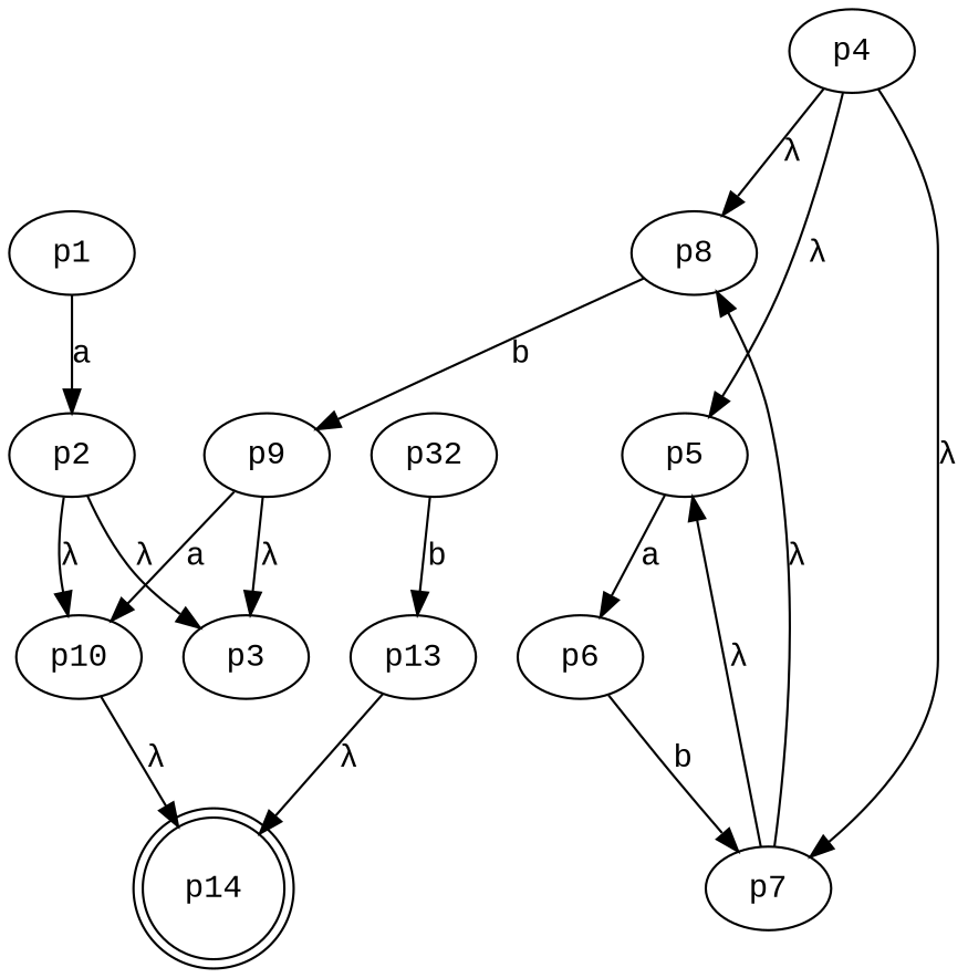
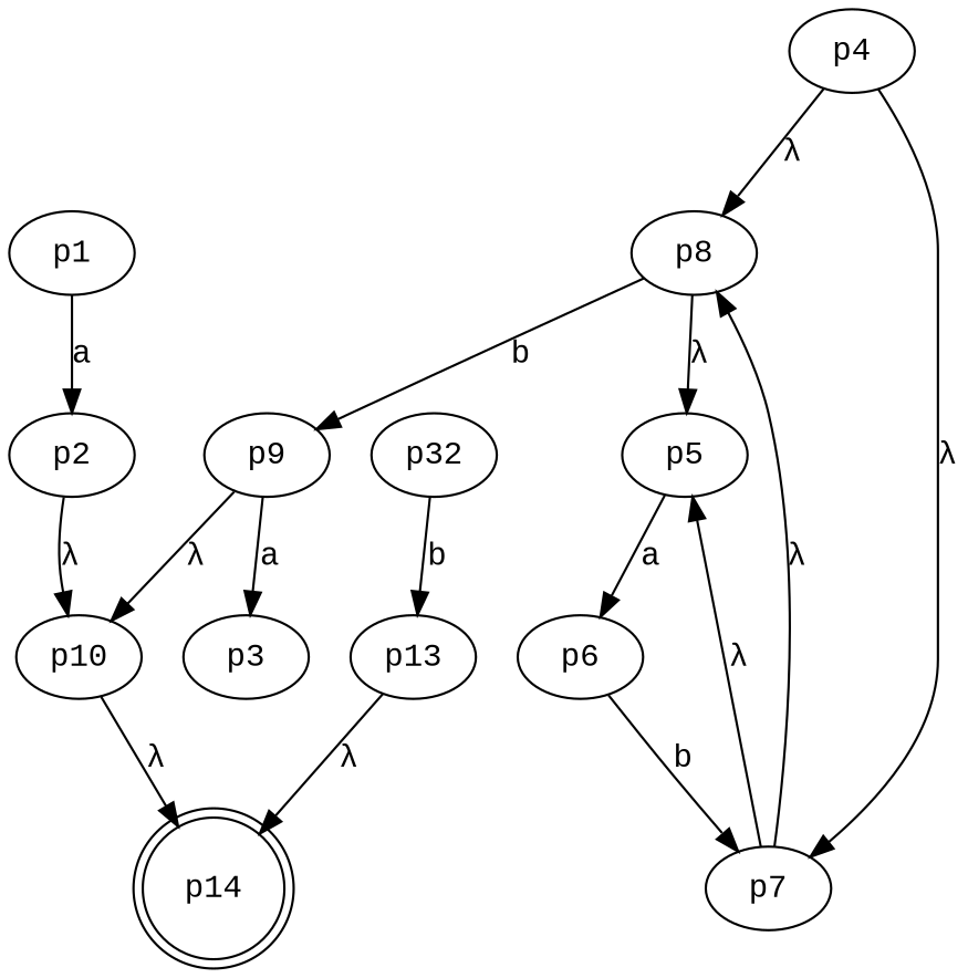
  digraph {
    fontname="Liberation Mono"
    node [fontname="Liberation Mono"]
    edge [fontname="Liberation Mono"]
    n1 [label=p1]
    n2 [label=p2]
    n3 [label=p3]
    n4 [label=p10]
    n5 [label=p14 shape=doublecircle]
    n6 [label=p4]
    n7 [label=p5]
    n8 [label=p7]
    n9 [label=p8]
    n10 [label=p6]
    n11 [label=p9]
    n12 [label=p32]
    n13 [label=p13]
    n1 -> n2 [label=a]
-   n2 -> n3 [label="λ"]
    n2 -> n4 [label="λ"]
    n4 -> n5 [label="λ"]
-   n6 -> n7 [label="λ"]
+   n9 -> n7 [label="λ"]
    n6 -> n8 [label="λ"]
    n6 -> n9 [label="λ"]
    n7 -> n10 [label=a]
    n8 -> n7 [label="λ"]
    n8 -> n9 [label="λ"]
    n9 -> n11 [label=b]
    n10 -> n8 [label=b]
-   n11 -> n3 [label="λ"]
-   n11 -> n4 [label=a]
+   n11 -> n3 [label=a]
+   n11 -> n4 [label="λ"]
    n12 -> n13 [label=b]
    n13 -> n5 [label="λ"]
  }
